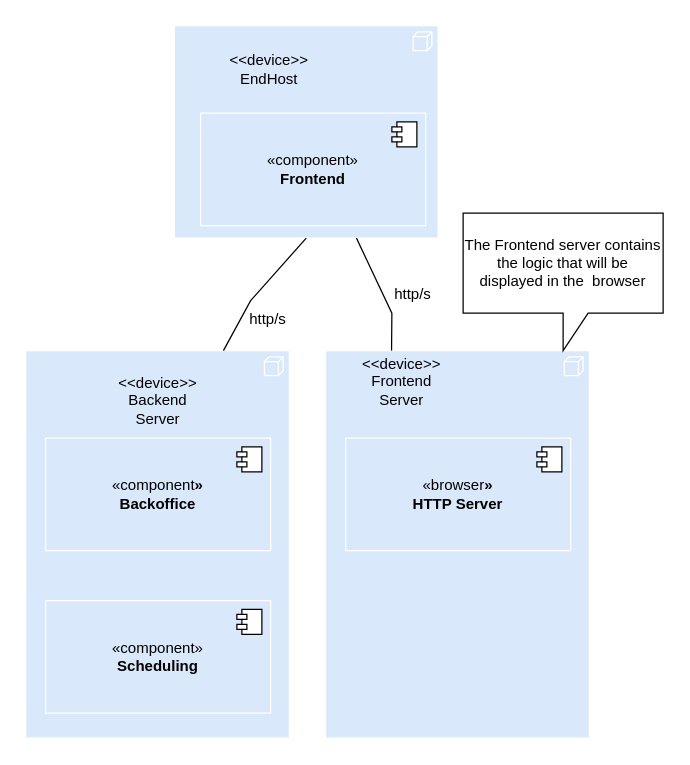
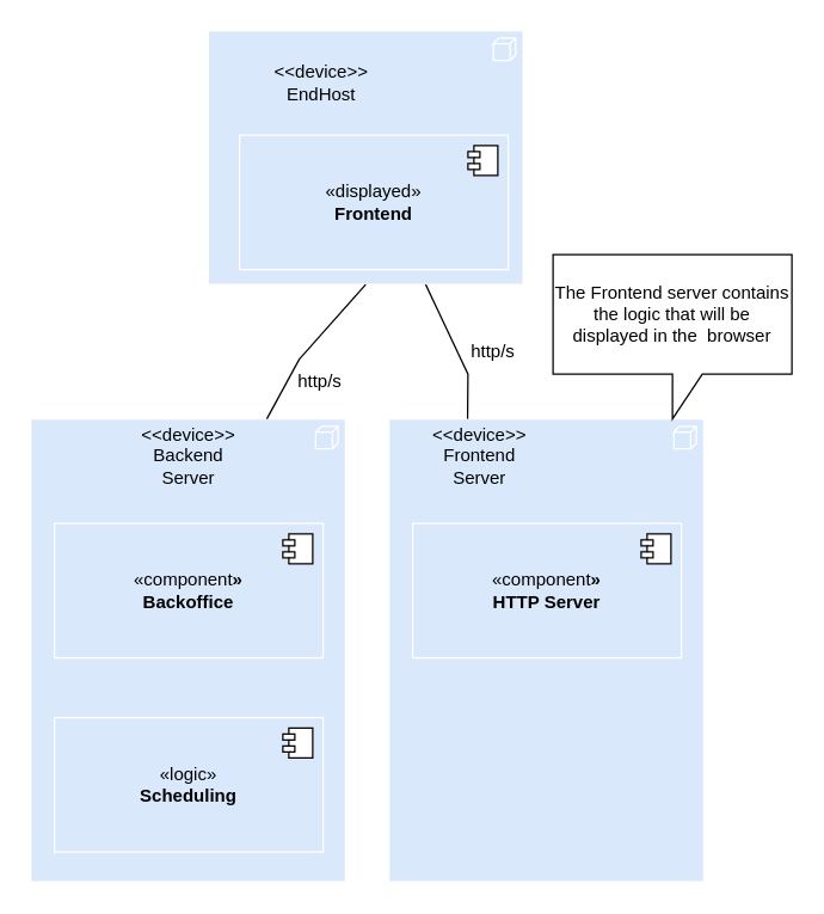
  <mxCell id="0" />
  <mxCell id="1" parent="0" />
  <mxCell id="2" value="" style="html=1;outlineConnect=0;whiteSpace=wrap;fillColor=#dae8fc;shape=mxgraph.archimate3.application;appType=node;archiType=square;strokeColor=#FFFFFF;" vertex="1" parent="1"><mxGeometry x="139" y="20" width="211" height="170" as="geometry" /></mxCell>
- <mxCell id="3" value="&lt;div&gt;«component»&lt;/div&gt;&lt;div&gt;&lt;b&gt;Frontend&lt;/b&gt;&lt;/div&gt;" style="html=1;dropTarget=0;whiteSpace=wrap;fillColor=#dae8fc;strokeColor=#FFFFFF;" vertex="1" parent="1"><mxGeometry x="160" y="90" width="180" height="90" as="geometry" /></mxCell>
+ <mxCell id="3" value="&lt;div&gt;«displayed»&lt;/div&gt;&lt;div&gt;&lt;b&gt;Frontend&lt;/b&gt;&lt;/div&gt;" style="html=1;dropTarget=0;whiteSpace=wrap;fillColor=#dae8fc;strokeColor=#FFFFFF;" vertex="1" parent="1"><mxGeometry x="160" y="90" width="180" height="90" as="geometry" /></mxCell>
  <mxCell id="4" value="" style="shape=module;jettyWidth=8;jettyHeight=4;" vertex="1" parent="3"><mxGeometry x="1" width="20" height="20" relative="1" as="geometry"><mxPoint x="-27" y="7" as="offset" /></mxGeometry></mxCell>
  <mxCell id="5" value="&lt;div&gt;&amp;lt;&amp;lt;device&amp;gt;&amp;gt;&lt;/div&gt;&lt;div&gt;EndHost&lt;br&gt;&lt;/div&gt;" style="text;html=1;align=center;verticalAlign=middle;whiteSpace=wrap;rounded=0;" vertex="1" parent="1"><mxGeometry x="184.5" y="40" width="60" height="30" as="geometry" /></mxCell>
  <mxCell id="6" value="" style="html=1;outlineConnect=0;whiteSpace=wrap;fillColor=#dae8fc;shape=mxgraph.archimate3.application;appType=node;archiType=square;strokeColor=#FFFFFF;" vertex="1" parent="1"><mxGeometry x="20" y="280" width="211" height="310" as="geometry" /></mxCell>
- <mxCell id="7" value="&lt;div&gt;&amp;lt;&amp;lt;device&amp;gt;&amp;gt;&lt;/div&gt;&lt;div&gt;Backend Server&lt;br&gt;&lt;/div&gt;" style="text;html=1;align=center;verticalAlign=middle;whiteSpace=wrap;rounded=0;" vertex="1" parent="1"><mxGeometry x="82.5" y="305" width="86" height="30" as="geometry" /></mxCell>
+ <mxCell id="7" value="&lt;div&gt;&amp;lt;&amp;lt;device&amp;gt;&amp;gt;&lt;/div&gt;&lt;div&gt;Backend Server&lt;br&gt;&lt;/div&gt;" style="text;html=1;align=center;verticalAlign=middle;whiteSpace=wrap;rounded=0;" vertex="1" parent="1"><mxGeometry x="82.5" y="290" width="86" height="30" as="geometry" /></mxCell>
  <mxCell id="8" value="&lt;div&gt;«component&lt;b&gt;»&lt;/b&gt;&lt;/div&gt;&lt;div&gt;&lt;b&gt;Backoffice&lt;br&gt;&lt;/b&gt;&lt;/div&gt;" style="html=1;dropTarget=0;whiteSpace=wrap;fillColor=#dae8fc;strokeColor=#FFFFFF;" vertex="1" parent="1"><mxGeometry x="36" y="350" width="180" height="90" as="geometry" /></mxCell>
  <mxCell id="9" value="" style="shape=module;jettyWidth=8;jettyHeight=4;" vertex="1" parent="8"><mxGeometry x="1" width="20" height="20" relative="1" as="geometry"><mxPoint x="-27" y="7" as="offset" /></mxGeometry></mxCell>
- <mxCell id="10" value="&lt;div&gt;«component»&lt;/div&gt;&lt;div&gt;&lt;b&gt;Scheduling&lt;/b&gt;&lt;/div&gt;" style="html=1;dropTarget=0;whiteSpace=wrap;fillColor=#dae8fc;strokeColor=#FFFFFF;" vertex="1" parent="1"><mxGeometry x="36" y="480" width="180" height="90" as="geometry" /></mxCell>
+ <mxCell id="10" value="&lt;div&gt;«logic»&lt;/div&gt;&lt;div&gt;&lt;b&gt;Scheduling&lt;/b&gt;&lt;/div&gt;" style="html=1;dropTarget=0;whiteSpace=wrap;fillColor=#dae8fc;strokeColor=#FFFFFF;" vertex="1" parent="1"><mxGeometry x="36" y="480" width="180" height="90" as="geometry" /></mxCell>
  <mxCell id="11" value="" style="shape=module;jettyWidth=8;jettyHeight=4;" vertex="1" parent="10"><mxGeometry x="1" width="20" height="20" relative="1" as="geometry"><mxPoint x="-27" y="7" as="offset" /></mxGeometry></mxCell>
  <mxCell id="12" value="" style="endArrow=none;html=1;rounded=0;entryX=0.5;entryY=1;entryDx=0;entryDy=0;entryPerimeter=0;exitX=0.75;exitY=0;exitDx=0;exitDy=0;exitPerimeter=0;" edge="1" parent="1" source="6" target="2"><mxGeometry width="50" height="50" relative="1" as="geometry"><mxPoint x="230" y="300" as="sourcePoint" /><mxPoint x="280" y="250" as="targetPoint" /><Array as="points"><mxPoint x="200" y="240" /></Array></mxGeometry></mxCell>
  <mxCell id="13" value="http/s" style="text;html=1;align=center;verticalAlign=middle;whiteSpace=wrap;rounded=0;" vertex="1" parent="1"><mxGeometry x="184" y="240" width="60" height="30" as="geometry" /></mxCell>
  <mxCell id="14" value="" style="html=1;outlineConnect=0;whiteSpace=wrap;fillColor=#dae8fc;shape=mxgraph.archimate3.application;appType=node;archiType=square;strokeColor=#FFFFFF;" vertex="1" parent="1"><mxGeometry x="260" y="280" width="211" height="310" as="geometry" /></mxCell>
  <mxCell id="15" value="&lt;div&gt;&amp;lt;&amp;lt;device&amp;gt;&amp;gt;&lt;/div&gt;&lt;div&gt;Frontend Server&lt;/div&gt;" style="text;html=1;align=center;verticalAlign=middle;whiteSpace=wrap;rounded=0;" vertex="1" parent="1"><mxGeometry x="277.5" y="290" width="86" height="30" as="geometry" /></mxCell>
- <mxCell id="16" value="&lt;div&gt;«browser&lt;b&gt;»&lt;/b&gt;&lt;/div&gt;&lt;div&gt;&lt;b&gt;HTTP Server&lt;br&gt;&lt;/b&gt;&lt;/div&gt;" style="html=1;dropTarget=0;whiteSpace=wrap;fillColor=#dae8fc;strokeColor=#FFFFFF;" vertex="1" parent="1"><mxGeometry x="276" y="350" width="180" height="90" as="geometry" /></mxCell>
+ <mxCell id="16" value="&lt;div&gt;«component&lt;b&gt;»&lt;/b&gt;&lt;/div&gt;&lt;div&gt;&lt;b&gt;HTTP Server&lt;br&gt;&lt;/b&gt;&lt;/div&gt;" style="html=1;dropTarget=0;whiteSpace=wrap;fillColor=#dae8fc;strokeColor=#FFFFFF;" vertex="1" parent="1"><mxGeometry x="276" y="350" width="180" height="90" as="geometry" /></mxCell>
  <mxCell id="17" value="" style="shape=module;jettyWidth=8;jettyHeight=4;" vertex="1" parent="16"><mxGeometry x="1" width="20" height="20" relative="1" as="geometry"><mxPoint x="-27" y="7" as="offset" /></mxGeometry></mxCell>
  <mxCell id="18" value="" style="endArrow=none;html=1;rounded=0;exitX=0.25;exitY=0;exitDx=0;exitDy=0;exitPerimeter=0;" edge="1" parent="1" source="14" target="2"><mxGeometry width="50" height="50" relative="1" as="geometry"><mxPoint x="310" y="280" as="sourcePoint" /><mxPoint x="360" y="230" as="targetPoint" /><Array as="points"><mxPoint x="313" y="250" /></Array></mxGeometry></mxCell>
  <mxCell id="19" value="http/s" style="text;html=1;align=center;verticalAlign=middle;whiteSpace=wrap;rounded=0;" vertex="1" parent="1"><mxGeometry x="300" y="220" width="60" height="30" as="geometry" /></mxCell>
  <mxCell id="20" value="The Frontend server contains the logic that will be displayed in the&amp;nbsp; browser" style="shape=callout;whiteSpace=wrap;html=1;perimeter=calloutPerimeter;" vertex="1" parent="1"><mxGeometry x="370" y="170" width="160" height="110" as="geometry" /></mxCell>
